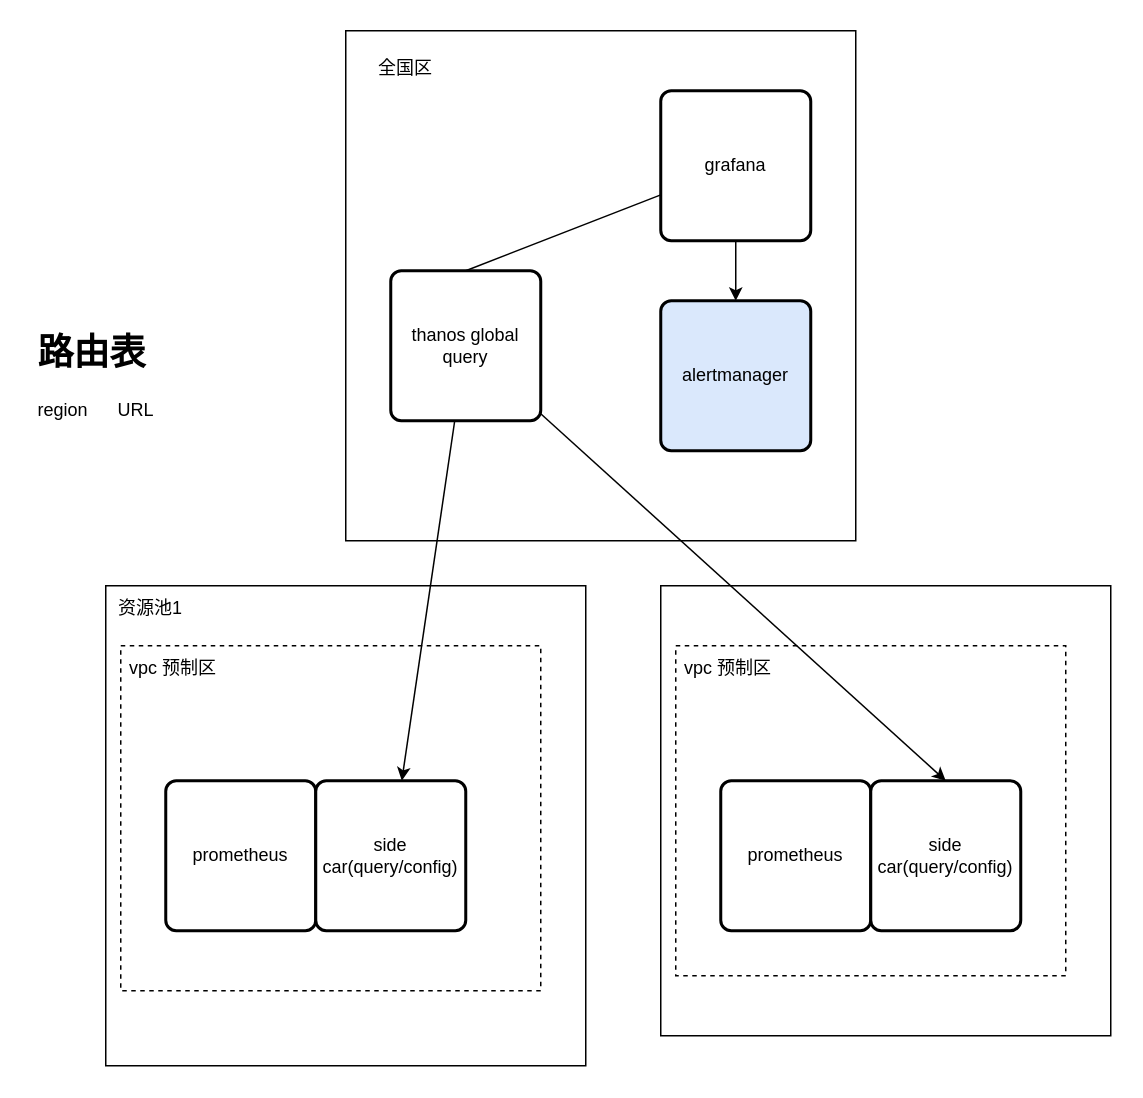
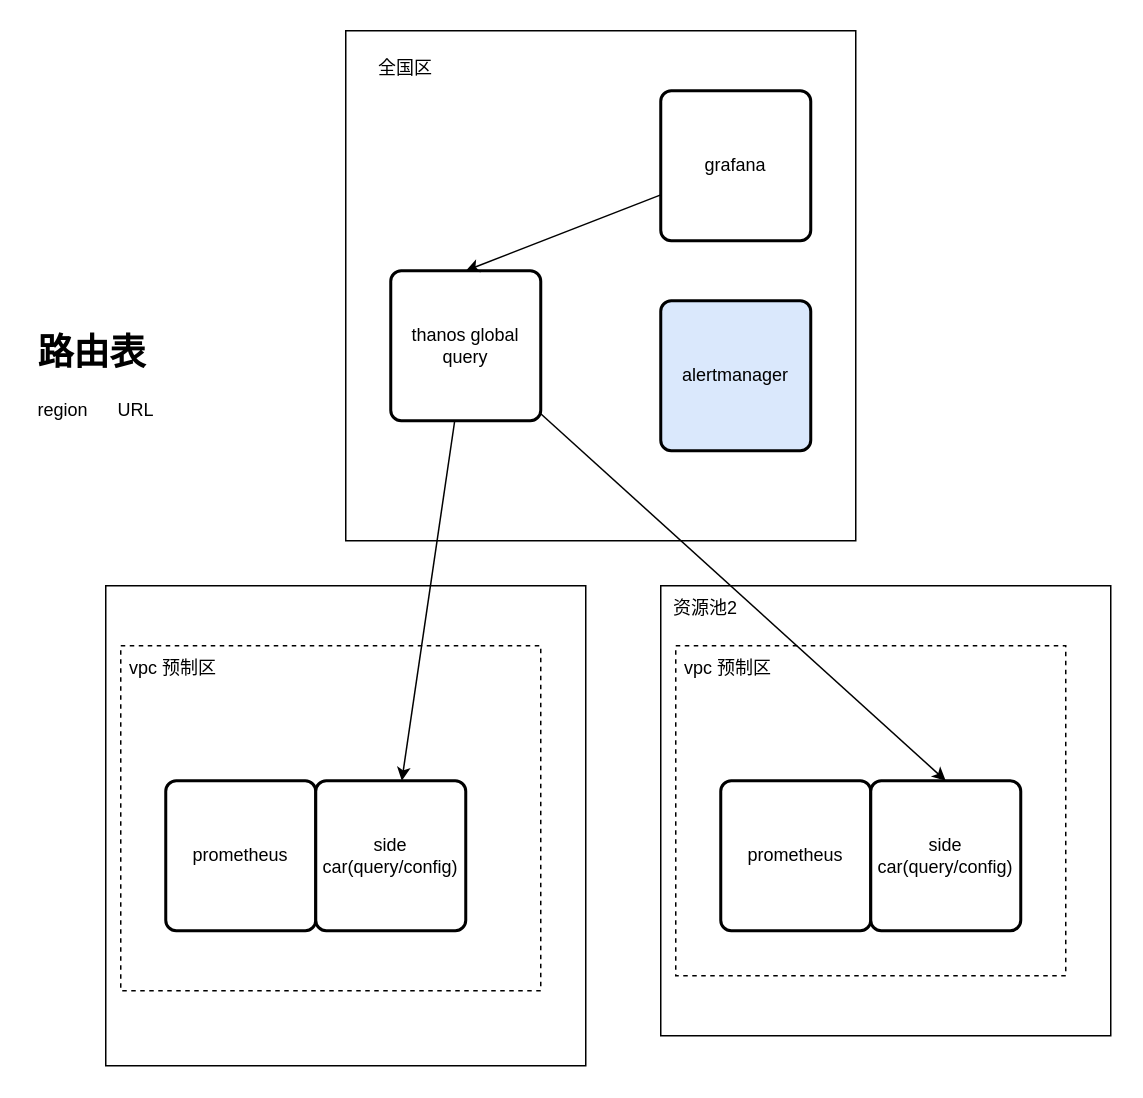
  <mxCell id="0" />
  <mxCell id="1" parent="0" />
  <mxCell id="2" value="" style="whiteSpace=wrap;html=1;aspect=fixed;" vertex="1" parent="1"><mxGeometry x="70" y="390" width="320" height="320" as="geometry" /></mxCell>
  <mxCell id="3" value="" style="rounded=0;whiteSpace=wrap;html=1;dashed=1;" vertex="1" parent="1"><mxGeometry x="80" y="430" width="280" height="230" as="geometry" /></mxCell>
- <mxCell id="4" value="资源池1" style="text;html=1;strokeColor=none;fillColor=none;align=center;verticalAlign=middle;whiteSpace=wrap;rounded=0;dashed=1;" vertex="1" parent="1"><mxGeometry x="70" y="390" width="60" height="30" as="geometry" /></mxCell>
  <mxCell id="5" value="vpc 预制区" style="text;html=1;strokeColor=none;fillColor=none;align=center;verticalAlign=middle;whiteSpace=wrap;rounded=0;dashed=1;" vertex="1" parent="1"><mxGeometry x="85" y="430" width="60" height="30" as="geometry" /></mxCell>
  <mxCell id="6" value="prometheus" style="rounded=1;whiteSpace=wrap;html=1;absoluteArcSize=1;arcSize=14;strokeWidth=2;" vertex="1" parent="1"><mxGeometry x="110" y="520" width="100" height="100" as="geometry" /></mxCell>
  <mxCell id="7" value="side car(query/config)" style="rounded=1;whiteSpace=wrap;html=1;absoluteArcSize=1;arcSize=14;strokeWidth=2;" vertex="1" parent="1"><mxGeometry x="210" y="520" width="100" height="100" as="geometry" /></mxCell>
  <mxCell id="8" value="" style="whiteSpace=wrap;html=1;aspect=fixed;" vertex="1" parent="1"><mxGeometry x="440" y="390" width="300" height="300" as="geometry" /></mxCell>
  <mxCell id="9" value="" style="rounded=0;whiteSpace=wrap;html=1;dashed=1;" vertex="1" parent="1"><mxGeometry x="450" y="430" width="260" height="220" as="geometry" /></mxCell>
+ <mxCell id="10" value="资源池2" style="text;html=1;strokeColor=none;fillColor=none;align=center;verticalAlign=middle;whiteSpace=wrap;rounded=0;dashed=1;" vertex="1" parent="1"><mxGeometry x="440" y="390" width="60" height="30" as="geometry" /></mxCell>
  <mxCell id="11" value="vpc 预制区" style="text;html=1;strokeColor=none;fillColor=none;align=center;verticalAlign=middle;whiteSpace=wrap;rounded=0;dashed=1;" vertex="1" parent="1"><mxGeometry x="455" y="430" width="60" height="30" as="geometry" /></mxCell>
  <mxCell id="12" value="prometheus" style="rounded=1;whiteSpace=wrap;html=1;absoluteArcSize=1;arcSize=14;strokeWidth=2;" vertex="1" parent="1"><mxGeometry x="480" y="520" width="100" height="100" as="geometry" /></mxCell>
  <mxCell id="13" value="side car(query/config)" style="rounded=1;whiteSpace=wrap;html=1;absoluteArcSize=1;arcSize=14;strokeWidth=2;" vertex="1" parent="1"><mxGeometry x="580" y="520" width="100" height="100" as="geometry" /></mxCell>
  <mxCell id="14" value="" style="whiteSpace=wrap;html=1;aspect=fixed;" vertex="1" parent="1"><mxGeometry x="230" y="20" width="340" height="340" as="geometry" /></mxCell>
  <mxCell id="15" value="全国区" style="text;html=1;strokeColor=none;fillColor=none;align=center;verticalAlign=middle;whiteSpace=wrap;rounded=0;dashed=1;" vertex="1" parent="1"><mxGeometry x="240" y="30" width="60" height="30" as="geometry" /></mxCell>
  <mxCell id="16" style="edgeStyle=none;html=1;" edge="1" parent="1" source="18" target="7"><mxGeometry relative="1" as="geometry" /></mxCell>
  <mxCell id="17" style="edgeStyle=none;html=1;entryX=0.5;entryY=0;entryDx=0;entryDy=0;" edge="1" parent="1" source="18" target="13"><mxGeometry relative="1" as="geometry" /></mxCell>
  <mxCell id="18" value="thanos global&lt;br&gt;query" style="rounded=1;whiteSpace=wrap;html=1;absoluteArcSize=1;arcSize=14;strokeWidth=2;" vertex="1" parent="1"><mxGeometry x="260" y="180" width="100" height="100" as="geometry" /></mxCell>
  <mxCell id="19" value="&lt;h1&gt;路由表&lt;/h1&gt;&lt;p&gt;region&lt;span style=&quot;white-space: pre;&quot;&gt;&#09;&lt;/span&gt;URL&lt;/p&gt;" style="text;html=1;strokeColor=none;fillColor=none;spacing=5;spacingTop=-20;whiteSpace=wrap;overflow=hidden;rounded=0;" vertex="1" parent="1"><mxGeometry x="20" y="215" width="190" height="120" as="geometry" /></mxCell>
- <mxCell id="20" style="edgeStyle=none;html=1;entryX=0.5;entryY=0;entryDx=0;entryDy=0;endArrow=none;" edge="1" parent="1" source="22" target="18"><mxGeometry relative="1" as="geometry" /></mxCell>
- <mxCell id="21" style="edgeStyle=none;html=1;entryX=0.5;entryY=0;entryDx=0;entryDy=0;" edge="1" parent="1" source="22" target="23"><mxGeometry relative="1" as="geometry" /></mxCell>
+ <mxCell id="20" style="edgeStyle=none;html=1;entryX=0.5;entryY=0;entryDx=0;entryDy=0;" edge="1" parent="1" source="22" target="18"><mxGeometry relative="1" as="geometry" /></mxCell>
  <mxCell id="22" value="grafana" style="rounded=1;whiteSpace=wrap;html=1;absoluteArcSize=1;arcSize=14;strokeWidth=2;" vertex="1" parent="1"><mxGeometry x="440" y="60" width="100" height="100" as="geometry" /></mxCell>
  <mxCell id="23" value="alertmanager" style="rounded=1;whiteSpace=wrap;html=1;absoluteArcSize=1;arcSize=14;strokeWidth=2;fillColor=#dae8fc;" vertex="1" parent="1"><mxGeometry x="440" width="100" height="100" as="geometry" y="200" /></mxCell>
